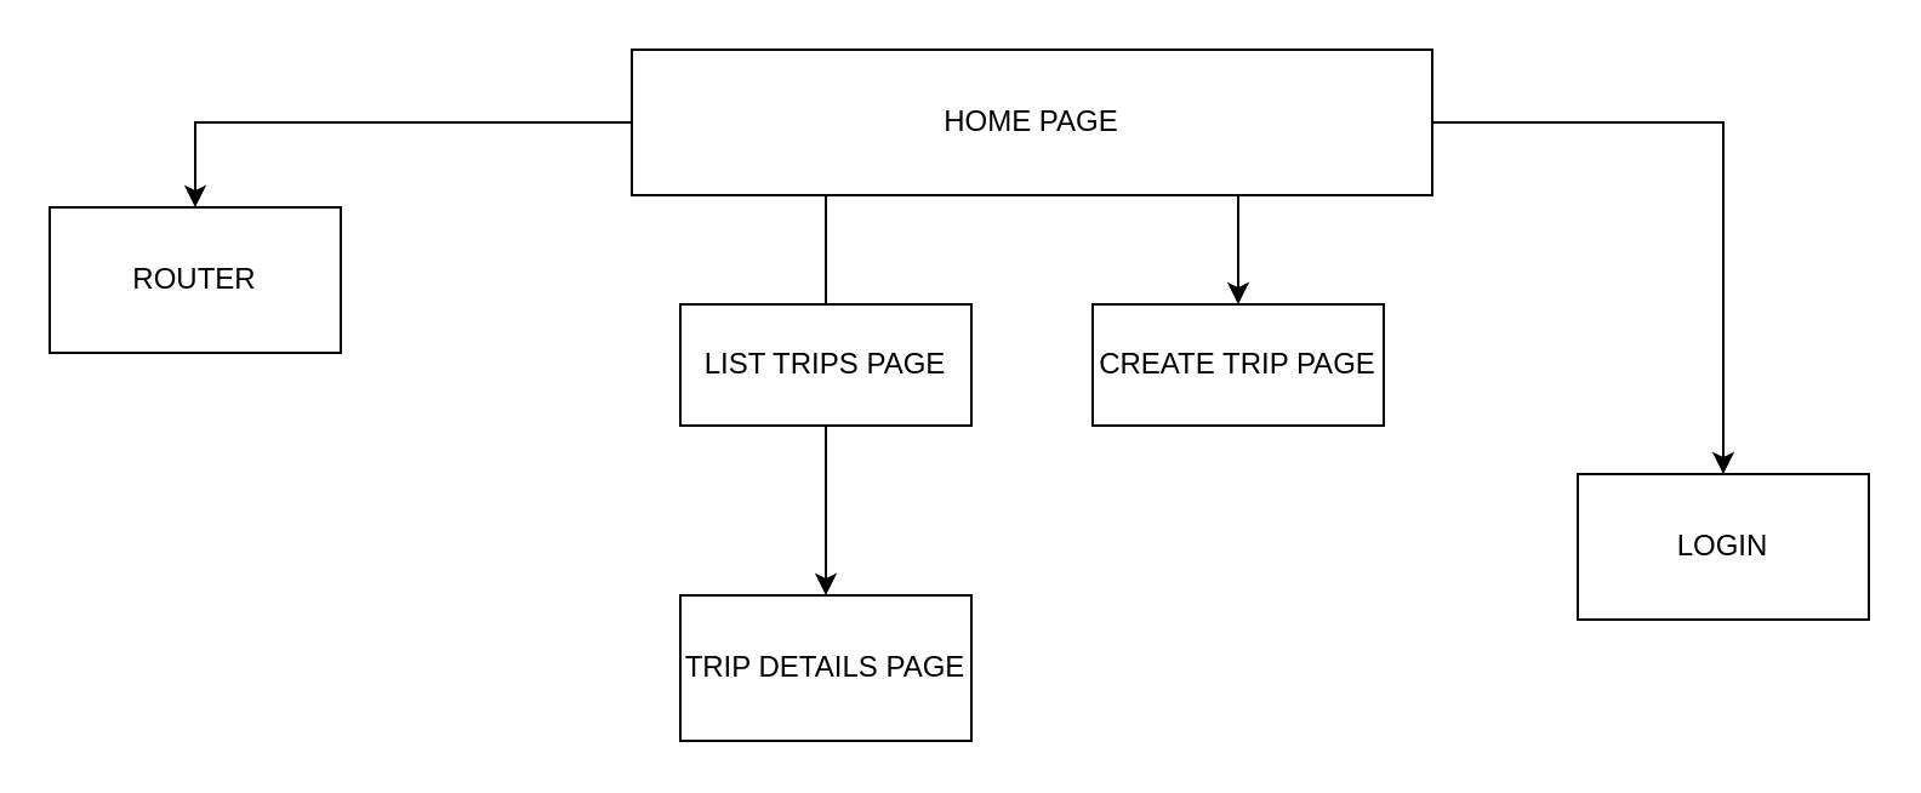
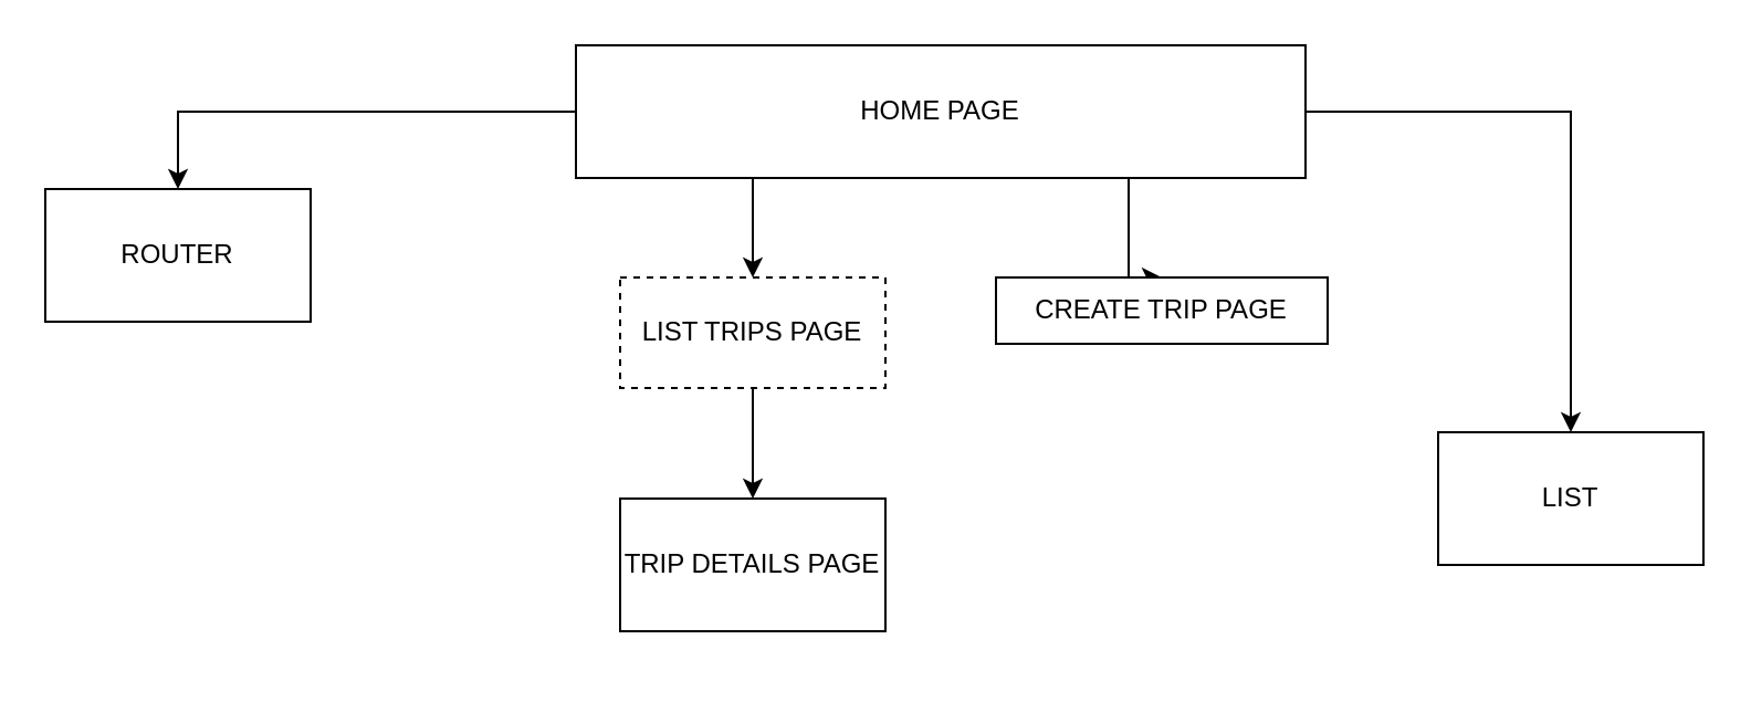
  <mxCell id="0" />
  <mxCell id="1" parent="0" />
- <mxCell id="2" style="edgeStyle=orthogonalEdgeStyle;rounded=0;orthogonalLoop=1;jettySize=auto;html=1;exitX=0.5;exitY=1;exitDx=0;exitDy=0;entryX=0.5;entryY=0;entryDx=0;entryDy=0;endArrow=none;" edge="1" parent="1" source="6" target="8"><mxGeometry relative="1" as="geometry"><Array as="points"><mxPoint x="340" y="65" /></Array></mxGeometry></mxCell>
+ <mxCell id="2" style="edgeStyle=orthogonalEdgeStyle;rounded=0;orthogonalLoop=1;jettySize=auto;html=1;exitX=0.5;exitY=1;exitDx=0;exitDy=0;entryX=0.5;entryY=0;entryDx=0;entryDy=0;" edge="1" parent="1" source="6" target="8"><mxGeometry relative="1" as="geometry"><Array as="points"><mxPoint x="340" y="65" /></Array></mxGeometry></mxCell>
  <mxCell id="3" style="edgeStyle=orthogonalEdgeStyle;rounded=0;orthogonalLoop=1;jettySize=auto;html=1;exitX=1;exitY=1;exitDx=0;exitDy=0;entryX=0.5;entryY=0;entryDx=0;entryDy=0;" edge="1" parent="1" source="6" target="9"><mxGeometry relative="1" as="geometry"><Array as="points"><mxPoint x="510" y="65" /></Array></mxGeometry></mxCell>
  <mxCell id="4" style="edgeStyle=orthogonalEdgeStyle;rounded=0;orthogonalLoop=1;jettySize=auto;html=1;exitX=1;exitY=0.5;exitDx=0;exitDy=0;entryX=0.5;entryY=0;entryDx=0;entryDy=0;" edge="1" parent="1" source="6" target="11"><mxGeometry relative="1" as="geometry" /></mxCell>
  <mxCell id="5" style="edgeStyle=orthogonalEdgeStyle;rounded=0;orthogonalLoop=1;jettySize=auto;html=1;exitX=0;exitY=0.5;exitDx=0;exitDy=0;entryX=0.5;entryY=0;entryDx=0;entryDy=0;" edge="1" parent="1" source="6" target="12"><mxGeometry relative="1" as="geometry" /></mxCell>
  <mxCell id="6" value="HOME PAGE" style="rounded=0;whiteSpace=wrap;html=1;" vertex="1" parent="1"><mxGeometry x="260" y="20" width="330" height="60" as="geometry" /></mxCell>
  <mxCell id="7" style="edgeStyle=orthogonalEdgeStyle;rounded=0;orthogonalLoop=1;jettySize=auto;html=1;exitX=0.5;exitY=1;exitDx=0;exitDy=0;entryX=0.5;entryY=0;entryDx=0;entryDy=0;" edge="1" parent="1" source="8" target="10"><mxGeometry relative="1" as="geometry" /></mxCell>
- <mxCell id="8" value="LIST TRIPS PAGE" style="rounded=0;whiteSpace=wrap;html=1;" vertex="1" parent="1"><mxGeometry x="280" y="125" width="120" height="50" as="geometry" /></mxCell>
- <mxCell id="9" value="CREATE TRIP PAGE&lt;br&gt;" style="rounded=0;whiteSpace=wrap;html=1;" vertex="1" parent="1"><mxGeometry x="450" y="125" width="120" height="50" as="geometry" /></mxCell>
- <mxCell id="10" value="TRIP DETAILS PAGE" style="rounded=0;whiteSpace=wrap;html=1;" vertex="1" parent="1"><mxGeometry x="280" y="245" width="120" height="60" as="geometry" /></mxCell>
- <mxCell id="11" value="LOGIN" style="rounded=0;whiteSpace=wrap;html=1;" vertex="1" parent="1"><mxGeometry x="650" y="195" width="120" height="60" as="geometry" /></mxCell>
+ <mxCell id="8" value="LIST TRIPS PAGE" style="rounded=0;whiteSpace=wrap;html=1;dashed=1;" vertex="1" parent="1"><mxGeometry x="280" y="125" width="120" height="50" as="geometry" /></mxCell>
+ <mxCell id="9" value="CREATE TRIP PAGE&lt;br&gt;" style="rounded=0;whiteSpace=wrap;html=1;" vertex="1" parent="1"><mxGeometry x="450" y="125" width="150" height="30" as="geometry" /></mxCell>
+ <mxCell id="10" value="TRIP DETAILS PAGE" style="rounded=0;whiteSpace=wrap;html=1;" vertex="1" parent="1"><mxGeometry x="280" y="225" width="120" height="60" as="geometry" /></mxCell>
+ <mxCell id="11" value="LIST" style="rounded=0;whiteSpace=wrap;html=1;" vertex="1" parent="1"><mxGeometry x="650" y="195" width="120" height="60" as="geometry" /></mxCell>
  <mxCell id="12" value="ROUTER" style="rounded=0;whiteSpace=wrap;html=1;" vertex="1" parent="1"><mxGeometry x="20" y="85" width="120" height="60" as="geometry" /></mxCell>
